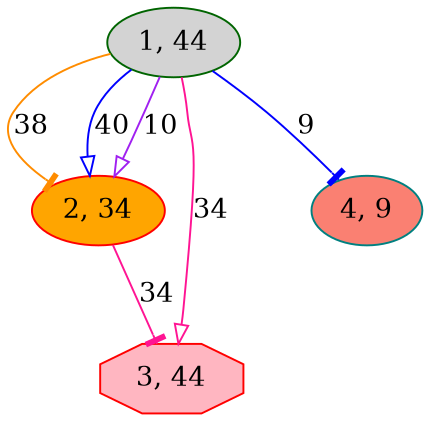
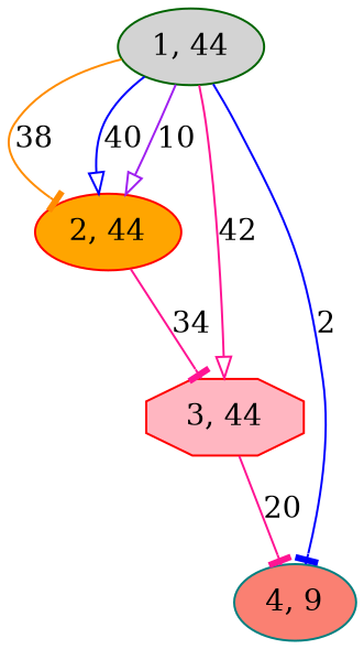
  digraph {
    node [color=red shape=ellipse style=filled]
    edge [arrowhead=tee color=deeppink]
    n1 [color=darkgreen fillcolor=lightgrey label="1, 44"]
-   n2 [fillcolor=orange label="2, 34"]
+   n2 [fillcolor=orange label="2, 44"]
    n3 [fillcolor=lightpink label="3, 44" shape=octagon]
    n4 [color=teal fillcolor=salmon label="4, 9"]
    n1 -> n2 [color=darkorange label=38]
    n1 -> n2 [arrowhead=onormal color=blue label=40]
    n1 -> n2 [arrowhead=onormal color=purple label=10]
-   n1 -> n3 [arrowhead=onormal label=34]
-   n1 -> n4 [color=blue label=9]
+   n1 -> n3 [arrowhead=onormal label=42]
+   n1 -> n4 [color=blue label=2]
    n2 -> n3 [label=34]
+   n3 -> n4 [label=20]
  }
